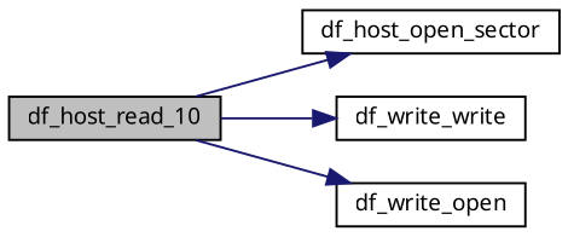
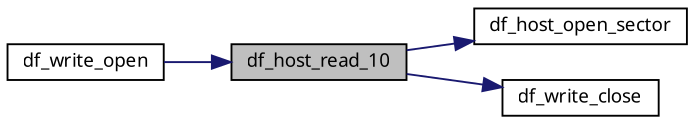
  digraph {
    rankdir=LR
    node [color=black fillcolor=white fontname="FreeSans.ttf" fontsize=10 shape=record style=filled]
    edge [color=midnightblue fontname="FreeSans.ttf" fontsize=10 labelfontname="FreeSans.ttf" labelfontsize=10 style=solid]
    n1 [fillcolor=grey75 fontcolor=black height=0.2 label=df_host_read_10 width=0.4]
    n2 [height=0.2 label=df_host_open_sector width=0.4]
-   n3 [height=0.2 label=df_write_write width=0.4]
+   n3 [height=0.2 label=df_write_close width=0.4]
    n4 [height=0.2 label=df_write_open width=0.4]
    n1 -> n2
    n1 -> n3
-   n1 -> n4
+   n4 -> n1
  }
